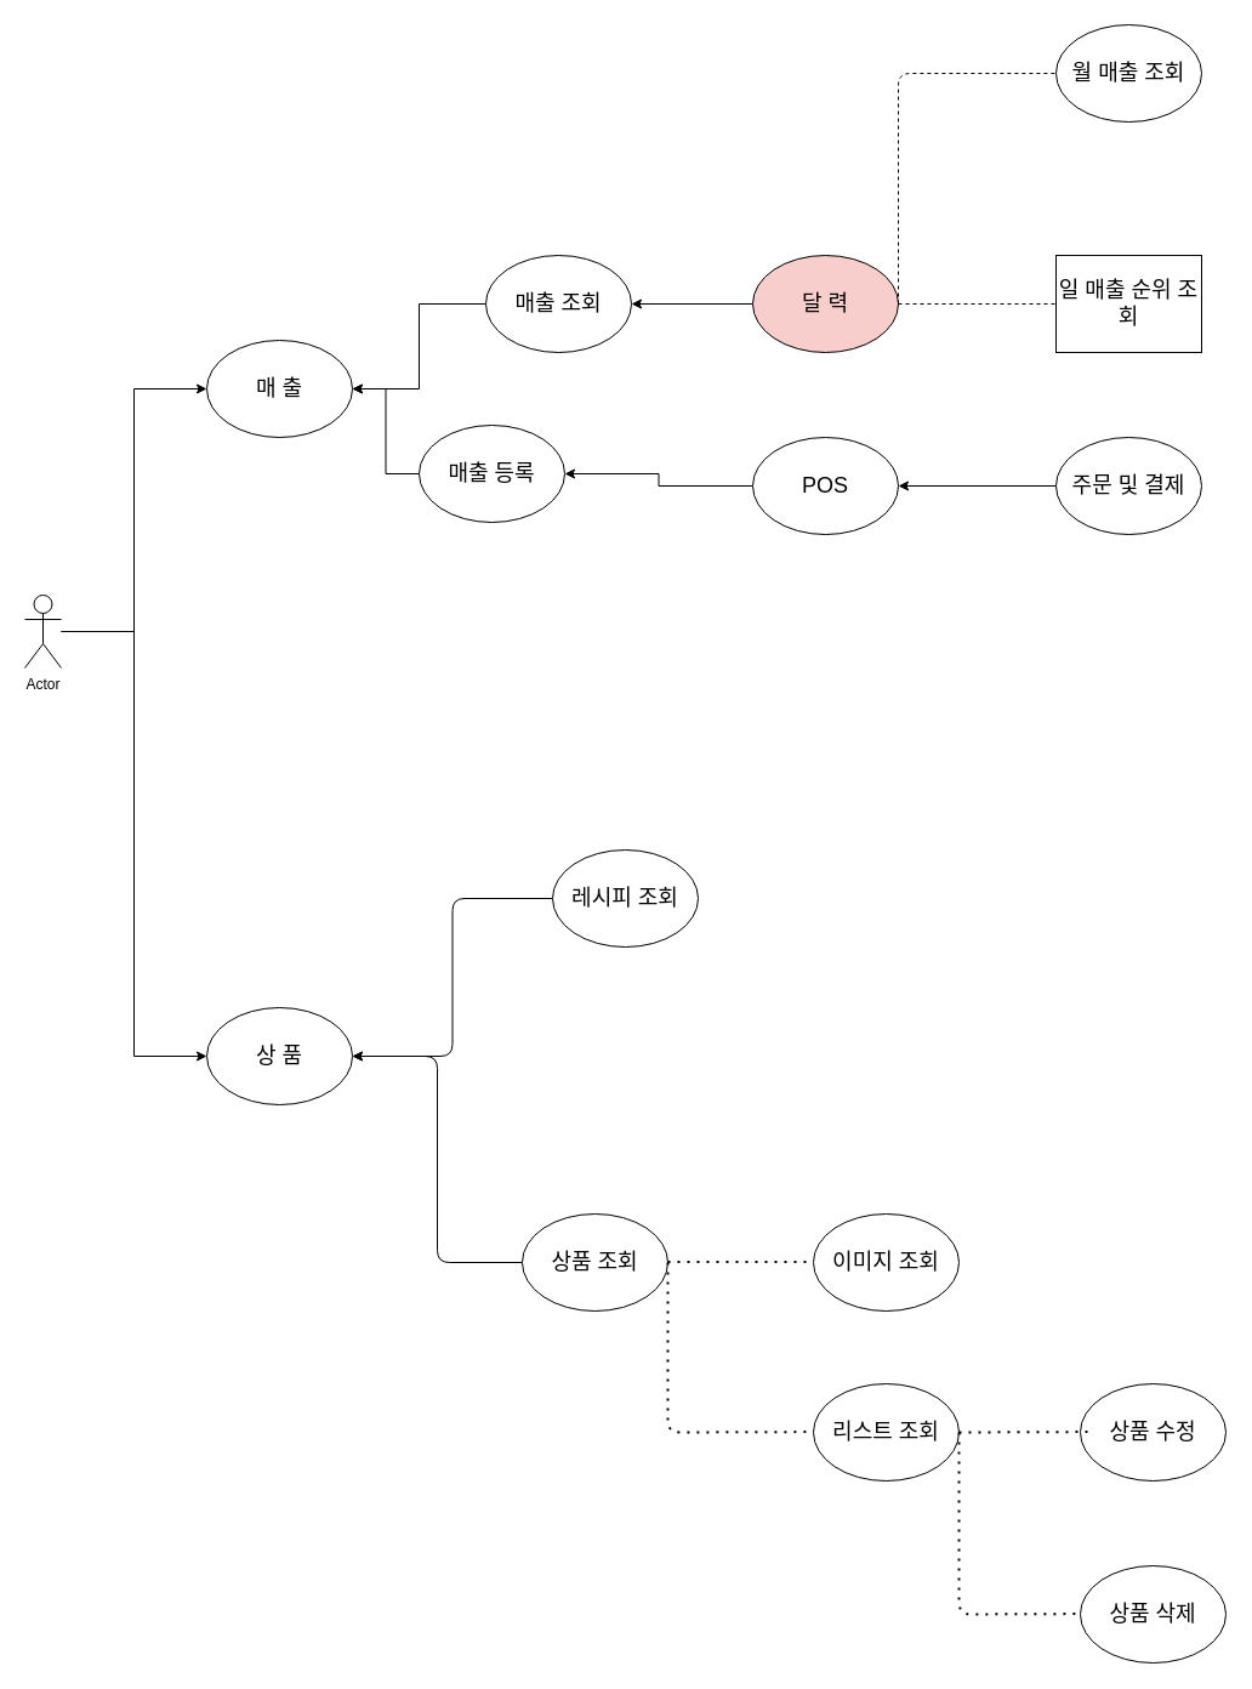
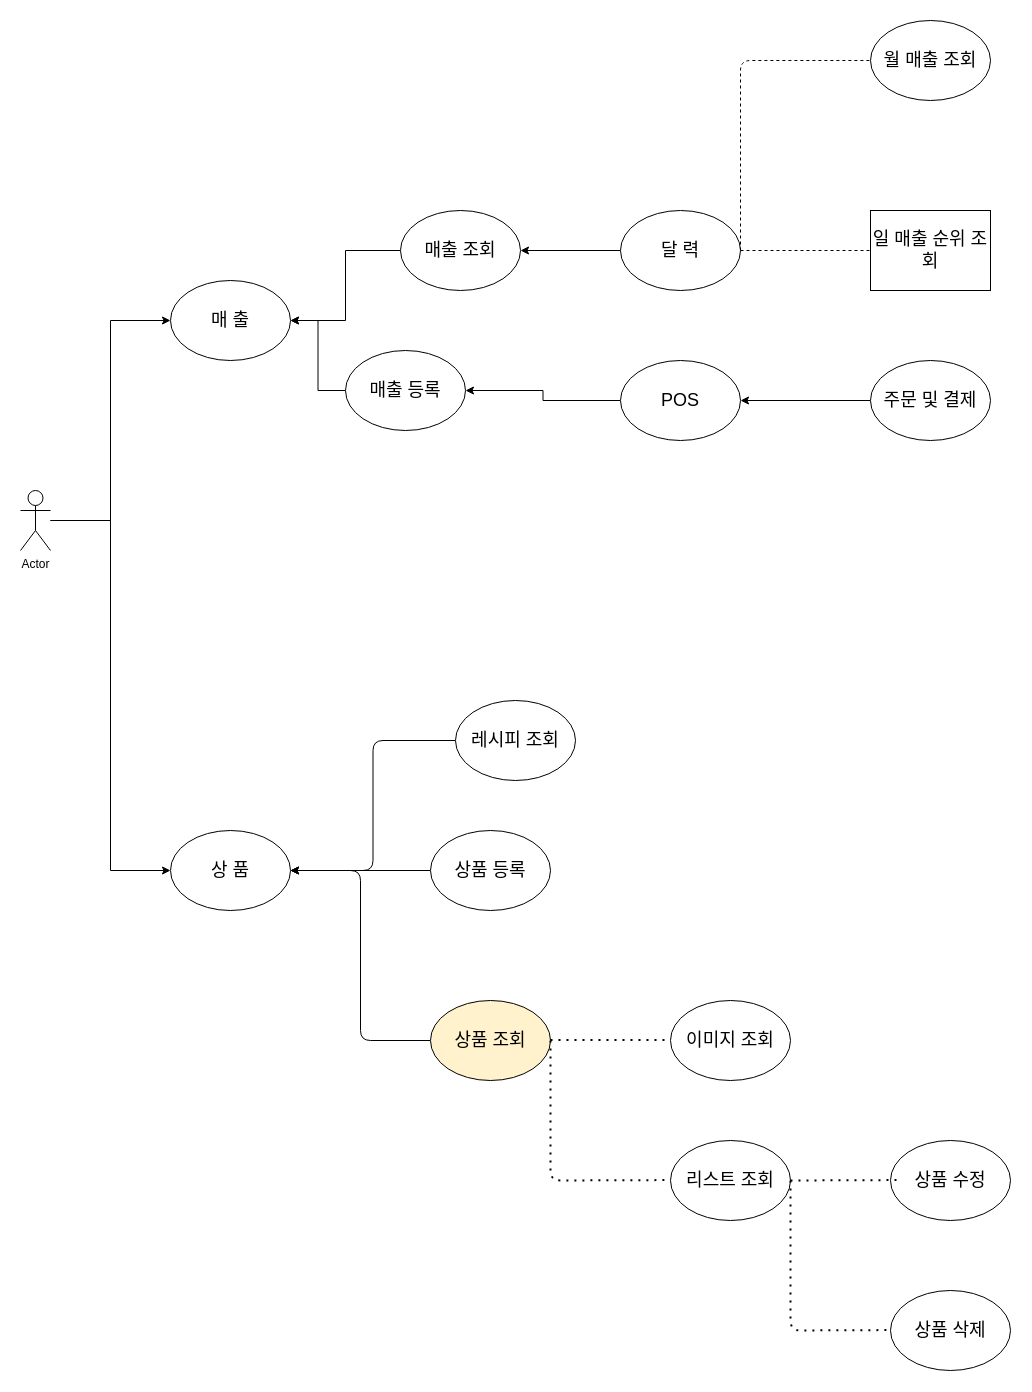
  <mxCell id="0" />
  <mxCell id="1" parent="0" />
  <mxCell id="2" style="edgeStyle=orthogonalEdgeStyle;rounded=0;orthogonalLoop=1;jettySize=auto;html=1;entryX=0;entryY=0.5;entryDx=0;entryDy=0;" edge="1" parent="1" source="4" target="5"><mxGeometry relative="1" as="geometry" /></mxCell>
  <mxCell id="3" style="edgeStyle=orthogonalEdgeStyle;rounded=0;orthogonalLoop=1;jettySize=auto;html=1;entryX=0;entryY=0.5;entryDx=0;entryDy=0;" edge="1" parent="1" source="4" target="8"><mxGeometry relative="1" as="geometry" /></mxCell>
  <mxCell id="4" value="Actor" style="shape=umlActor;verticalLabelPosition=bottom;verticalAlign=top;html=1;outlineConnect=0;rounded=0;" vertex="1" parent="1"><mxGeometry x="20" y="490" width="30" height="60" as="geometry" /></mxCell>
  <mxCell id="5" value="&lt;font style=&quot;font-size: 18px;&quot;&gt;매 출&lt;/font&gt;" style="ellipse;whiteSpace=wrap;html=1;rounded=0;" vertex="1" parent="1"><mxGeometry x="170" y="280" width="120" height="80" as="geometry" /></mxCell>
  <mxCell id="6" style="edgeStyle=orthogonalEdgeStyle;rounded=0;orthogonalLoop=1;jettySize=auto;html=1;entryX=1;entryY=0.5;entryDx=0;entryDy=0;" edge="1" parent="1" source="7" target="5"><mxGeometry relative="1" as="geometry" /></mxCell>
  <mxCell id="7" value="&lt;font style=&quot;font-size: 18px;&quot;&gt;매출 조회&lt;/font&gt;" style="ellipse;whiteSpace=wrap;html=1;rounded=0;" vertex="1" parent="1"><mxGeometry x="400" y="210" width="120" height="80" as="geometry" /></mxCell>
  <mxCell id="8" value="&lt;font style=&quot;font-size: 18px;&quot;&gt;상 품&lt;br&gt;&lt;/font&gt;" style="ellipse;whiteSpace=wrap;html=1;rounded=0;" vertex="1" parent="1"><mxGeometry x="170" y="830" width="120" height="80" as="geometry" /></mxCell>
  <mxCell id="9" value="" style="edgeStyle=orthogonalEdgeStyle;rounded=0;orthogonalLoop=1;jettySize=auto;html=1;" edge="1" parent="1" source="10" target="5"><mxGeometry relative="1" as="geometry" /></mxCell>
  <mxCell id="10" value="&lt;span style=&quot;font-size: 18px;&quot;&gt;매출 등록&lt;/span&gt;" style="ellipse;whiteSpace=wrap;html=1;rounded=0;" vertex="1" parent="1"><mxGeometry x="345" y="350" width="120" height="80" as="geometry" /></mxCell>
  <mxCell id="11" value="" style="edgeStyle=orthogonalEdgeStyle;rounded=0;orthogonalLoop=1;jettySize=auto;html=1;" edge="1" parent="1" source="12" target="7"><mxGeometry relative="1" as="geometry" /></mxCell>
- <mxCell id="12" value="&lt;span style=&quot;font-size: 18px;&quot;&gt;달 력&lt;/span&gt;" style="ellipse;whiteSpace=wrap;html=1;rounded=0;fillColor=#f8cecc;" vertex="1" parent="1"><mxGeometry x="620" y="210" width="120" height="80" as="geometry" /></mxCell>
+ <mxCell id="12" value="&lt;span style=&quot;font-size: 18px;&quot;&gt;달 력&lt;/span&gt;" style="ellipse;whiteSpace=wrap;html=1;rounded=0;" vertex="1" parent="1"><mxGeometry x="620" y="210" width="120" height="80" as="geometry" /></mxCell>
  <mxCell id="13" value="" style="edgeStyle=orthogonalEdgeStyle;rounded=0;orthogonalLoop=1;jettySize=auto;html=1;" edge="1" parent="1" source="14" target="10"><mxGeometry relative="1" as="geometry" /></mxCell>
  <mxCell id="14" value="&lt;span style=&quot;font-size: 18px;&quot;&gt;POS&lt;/span&gt;" style="ellipse;whiteSpace=wrap;html=1;rounded=0;" vertex="1" parent="1"><mxGeometry x="620" y="360" width="120" height="80" as="geometry" /></mxCell>
  <mxCell id="15" value="&lt;span style=&quot;font-size: 18px;&quot;&gt;월 매출 조회&lt;/span&gt;" style="ellipse;whiteSpace=wrap;html=1;rounded=0;" vertex="1" parent="1"><mxGeometry x="870" y="20" width="120" height="80" as="geometry" /></mxCell>
  <mxCell id="16" value="&lt;span style=&quot;font-size: 18px;&quot;&gt;일 매출 순위 조회&lt;/span&gt;" style="whiteSpace=wrap;html=1;rounded=0;" vertex="1" parent="1"><mxGeometry x="870" y="210" width="120" height="80" as="geometry" /></mxCell>
  <mxCell id="17" value="" style="endArrow=none;dashed=1;html=1;entryX=0;entryY=0.5;entryDx=0;entryDy=0;" edge="1" parent="1" target="16"><mxGeometry width="50" height="50" relative="1" as="geometry"><mxPoint x="740" y="250" as="sourcePoint" /><mxPoint x="790" y="200" as="targetPoint" /></mxGeometry></mxCell>
  <mxCell id="18" value="" style="endArrow=none;dashed=1;html=1;entryX=0;entryY=0.5;entryDx=0;entryDy=0;" edge="1" parent="1" target="15"><mxGeometry width="50" height="50" relative="1" as="geometry"><mxPoint x="740" y="250" as="sourcePoint" /><mxPoint x="790" y="200" as="targetPoint" /><Array as="points"><mxPoint x="740" y="60" /></Array></mxGeometry></mxCell>
  <mxCell id="19" style="edgeStyle=orthogonalEdgeStyle;orthogonalLoop=1;jettySize=auto;html=1;entryX=1;entryY=0.5;entryDx=0;entryDy=0;" edge="1" parent="1" source="20" target="14"><mxGeometry relative="1" as="geometry" /></mxCell>
  <mxCell id="20" value="&lt;span style=&quot;font-size: 18px;&quot;&gt;주문 및 결제&lt;/span&gt;" style="ellipse;whiteSpace=wrap;html=1;rounded=0;" vertex="1" parent="1"><mxGeometry x="870" y="360" width="120" height="80" as="geometry" /></mxCell>
  <mxCell id="21" style="edgeStyle=orthogonalEdgeStyle;orthogonalLoop=1;jettySize=auto;html=1;entryX=1;entryY=0.5;entryDx=0;entryDy=0;" edge="1" parent="1" source="22" target="8"><mxGeometry relative="1" as="geometry" /></mxCell>
  <mxCell id="22" value="&lt;font style=&quot;font-size: 18px;&quot;&gt;레시피 조회&lt;br&gt;&lt;/font&gt;" style="ellipse;whiteSpace=wrap;html=1;rounded=0;" vertex="1" parent="1"><mxGeometry x="455" y="700" width="120" height="80" as="geometry" /></mxCell>
  <mxCell id="23" style="edgeStyle=orthogonalEdgeStyle;orthogonalLoop=1;jettySize=auto;html=1;entryX=1;entryY=0.5;entryDx=0;entryDy=0;" edge="1" parent="1" source="24" target="8"><mxGeometry relative="1" as="geometry" /></mxCell>
- <mxCell id="24" value="&lt;font style=&quot;font-size: 18px;&quot;&gt;상품 조회&lt;br&gt;&lt;/font&gt;" style="ellipse;whiteSpace=wrap;html=1;rounded=0;" vertex="1" parent="1"><mxGeometry x="430" y="1000" width="120" height="80" as="geometry" /></mxCell>
+ <mxCell id="24" value="&lt;font style=&quot;font-size: 18px;&quot;&gt;상품 조회&lt;br&gt;&lt;/font&gt;" style="ellipse;whiteSpace=wrap;html=1;rounded=0;fillColor=#fff2cc;" vertex="1" parent="1"><mxGeometry x="430" y="1000" width="120" height="80" as="geometry" /></mxCell>
+ <mxCell id="25" style="edgeStyle=orthogonalEdgeStyle;orthogonalLoop=1;jettySize=auto;html=1;entryX=1;entryY=0.5;entryDx=0;entryDy=0;" edge="1" parent="1" source="26" target="8"><mxGeometry relative="1" as="geometry" /></mxCell>
+ <mxCell id="26" value="&lt;font style=&quot;font-size: 18px;&quot;&gt;상품 등록&lt;br&gt;&lt;/font&gt;" style="ellipse;whiteSpace=wrap;html=1;rounded=0;" vertex="1" parent="1"><mxGeometry x="430" y="830" width="120" height="80" as="geometry" /></mxCell>
  <mxCell id="27" value="&lt;font style=&quot;font-size: 18px;&quot;&gt;이미지 조회&lt;br&gt;&lt;/font&gt;" style="ellipse;whiteSpace=wrap;html=1;rounded=0;" vertex="1" parent="1"><mxGeometry x="670" y="1000" width="120" height="80" as="geometry" /></mxCell>
  <mxCell id="28" value="&lt;font style=&quot;font-size: 18px;&quot;&gt;리스트 조회&lt;br&gt;&lt;/font&gt;" style="ellipse;whiteSpace=wrap;html=1;rounded=0;" vertex="1" parent="1"><mxGeometry x="670" y="1140" width="120" height="80" as="geometry" /></mxCell>
  <mxCell id="29" value="&lt;font style=&quot;font-size: 18px;&quot;&gt;상품 수정&lt;br&gt;&lt;/font&gt;" style="ellipse;whiteSpace=wrap;html=1;rounded=0;" vertex="1" parent="1"><mxGeometry x="890" y="1140" width="120" height="80" as="geometry" /></mxCell>
  <mxCell id="30" value="&lt;font style=&quot;font-size: 18px;&quot;&gt;상품 삭제&lt;br&gt;&lt;/font&gt;" style="ellipse;whiteSpace=wrap;html=1;rounded=0;" vertex="1" parent="1"><mxGeometry x="890" y="1290" width="120" height="80" as="geometry" /></mxCell>
  <mxCell id="31" value="" style="endArrow=none;dashed=1;html=1;dashPattern=1 3;strokeWidth=2;exitX=1;exitY=0.5;exitDx=0;exitDy=0;" edge="1" parent="1"><mxGeometry width="50" height="50" relative="1" as="geometry"><mxPoint x="550" y="1039.57" as="sourcePoint" /><mxPoint x="670" y="1039.57" as="targetPoint" /></mxGeometry></mxCell>
  <mxCell id="32" value="" style="endArrow=none;dashed=1;html=1;dashPattern=1 3;strokeWidth=2;exitX=1;exitY=0.5;exitDx=0;exitDy=0;" edge="1" parent="1" source="24"><mxGeometry width="50" height="50" relative="1" as="geometry"><mxPoint x="550" y="1179.57" as="sourcePoint" /><mxPoint x="670" y="1179.57" as="targetPoint" /><Array as="points"><mxPoint x="550" y="1180" /></Array></mxGeometry></mxCell>
  <mxCell id="33" value="" style="endArrow=none;dashed=1;html=1;dashPattern=1 3;strokeWidth=2;" edge="1" parent="1"><mxGeometry width="50" height="50" relative="1" as="geometry"><mxPoint x="790" y="1180" as="sourcePoint" /><mxPoint x="900" y="1179.57" as="targetPoint" /></mxGeometry></mxCell>
  <mxCell id="34" value="" style="endArrow=none;dashed=1;html=1;dashPattern=1 3;strokeWidth=2;exitX=1;exitY=0.5;exitDx=0;exitDy=0;" edge="1" parent="1" source="28"><mxGeometry width="50" height="50" relative="1" as="geometry"><mxPoint x="780" y="1330" as="sourcePoint" /><mxPoint x="890" y="1329.57" as="targetPoint" /><Array as="points"><mxPoint x="790" y="1330" /></Array></mxGeometry></mxCell>
